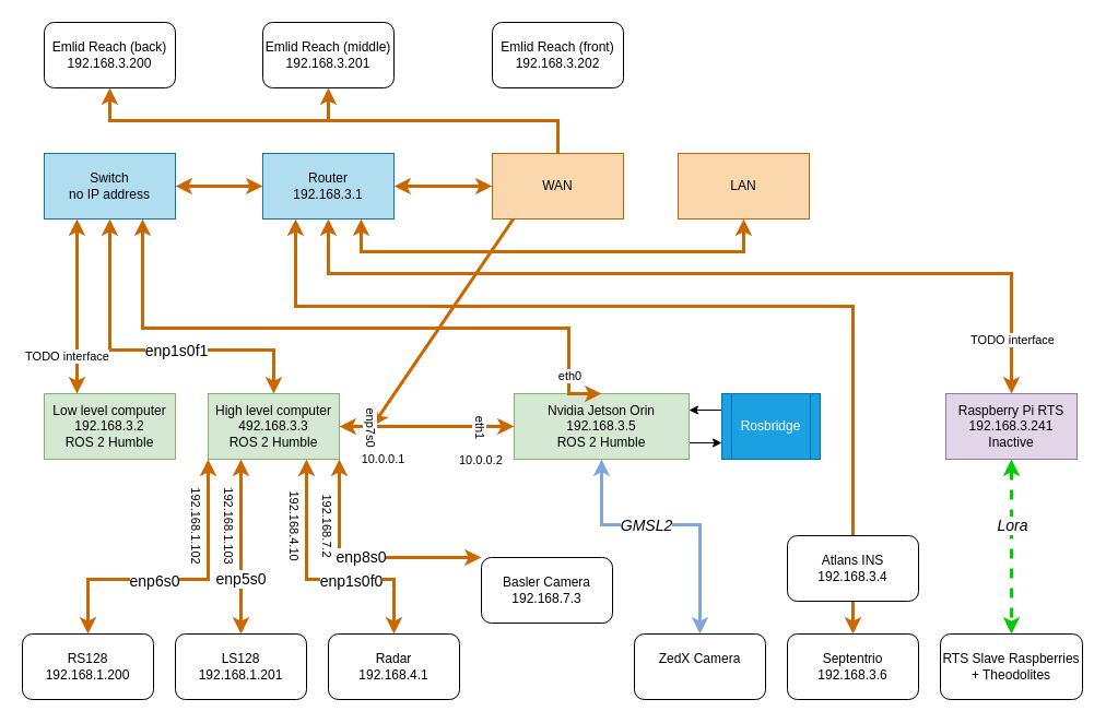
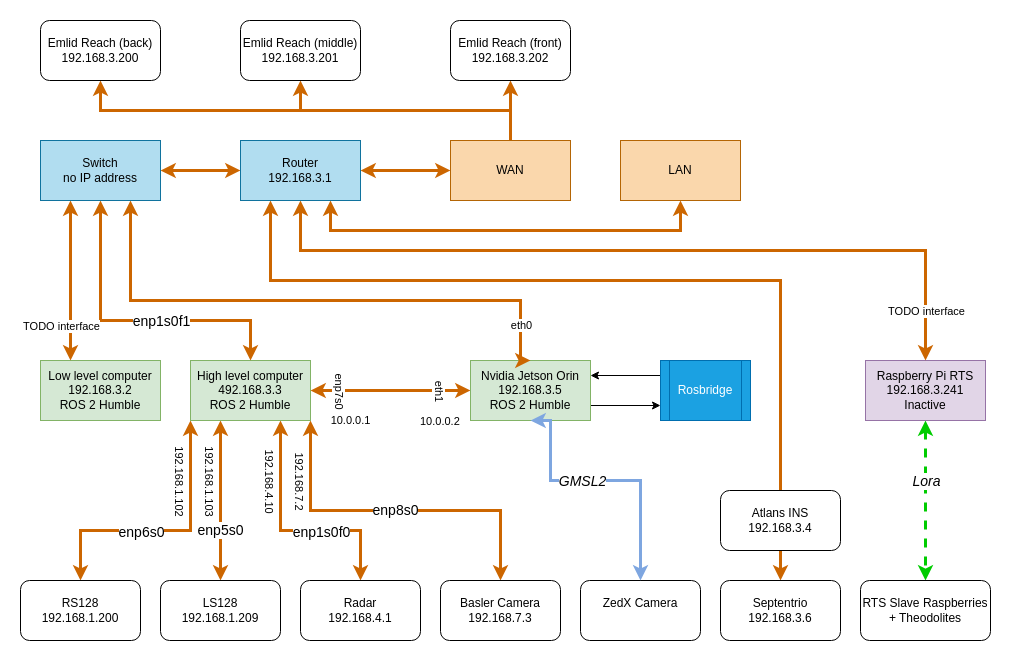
  <mxCell id="0" />
  <mxCell id="1" parent="0" />
  <mxCell id="2" style="edgeStyle=orthogonalEdgeStyle;rounded=0;orthogonalLoop=1;jettySize=auto;html=1;exitX=0;exitY=1;exitDx=0;exitDy=0;entryX=0.5;entryY=0;entryDx=0;entryDy=0;strokeColor=#CC6600;strokeWidth=3;startArrow=classic;startFill=1;" parent="1" source="11" target="14" edge="1"><mxGeometry relative="1" as="geometry"><Array as="points"><mxPoint x="190" y="530" /><mxPoint x="80" y="530" /></Array></mxGeometry></mxCell>
  <mxCell id="3" value="enp6s0" style="edgeLabel;html=1;align=center;verticalAlign=middle;resizable=0;points=[];fontSize=14;" parent="2" vertex="1" connectable="0"><mxGeometry x="-0.037" y="1" relative="1" as="geometry"><mxPoint x="-30" as="offset" /></mxGeometry></mxCell>
  <mxCell id="4" value="192.168.1.102" style="edgeLabel;html=1;align=center;verticalAlign=middle;resizable=0;points=[];rotation=90;" parent="2" vertex="1" connectable="0"><mxGeometry x="-0.696" y="-1" relative="1" as="geometry"><mxPoint x="-9" y="19" as="offset" /></mxGeometry></mxCell>
  <mxCell id="5" value="enp5s0" style="edgeStyle=orthogonalEdgeStyle;rounded=0;orthogonalLoop=1;jettySize=auto;html=1;entryX=0.5;entryY=0;entryDx=0;entryDy=0;strokeColor=#CC6600;strokeWidth=3;startArrow=classic;startFill=1;fontSize=14;" parent="1" source="11" target="15" edge="1"><mxGeometry x="0.375" relative="1" as="geometry"><Array as="points"><mxPoint x="220" y="460" /><mxPoint x="220" y="460" /></Array><mxPoint as="offset" /></mxGeometry></mxCell>
  <mxCell id="6" value="192.168.1.103" style="edgeLabel;html=1;align=center;verticalAlign=middle;resizable=0;points=[];rotation=90;" parent="5" vertex="1" connectable="0"><mxGeometry x="-0.475" y="3" relative="1" as="geometry"><mxPoint x="-13" y="18" as="offset" /></mxGeometry></mxCell>
  <mxCell id="7" style="edgeStyle=orthogonalEdgeStyle;rounded=0;orthogonalLoop=1;jettySize=auto;html=1;entryX=0.5;entryY=0;entryDx=0;entryDy=0;strokeColor=#CC6600;strokeWidth=3;exitX=0.75;exitY=1;exitDx=0;exitDy=0;startArrow=classic;startFill=1;" parent="1" source="11" target="16" edge="1"><mxGeometry relative="1" as="geometry"><Array as="points"><mxPoint x="280" y="530" /><mxPoint x="360" y="530" /></Array></mxGeometry></mxCell>
  <mxCell id="8" value="enp1s0f0" style="edgeLabel;html=1;align=center;verticalAlign=middle;resizable=0;points=[];fontSize=14;" parent="7" vertex="1" connectable="0"><mxGeometry x="-0.05" y="-1" relative="1" as="geometry"><mxPoint x="36" as="offset" /></mxGeometry></mxCell>
  <mxCell id="9" value="&lt;font style=&quot;font-size: 14px;&quot;&gt;enp8s0&lt;/font&gt;" style="edgeStyle=orthogonalEdgeStyle;rounded=0;orthogonalLoop=1;jettySize=auto;html=1;exitX=1;exitY=1;exitDx=0;exitDy=0;strokeColor=#CC6600;strokeWidth=3;startArrow=classic;startFill=1;" parent="1" source="11" target="17" edge="1"><mxGeometry relative="1" as="geometry"><Array as="points"><mxPoint x="310" y="510" /><mxPoint x="500" y="510" /></Array><mxPoint as="offset" /></mxGeometry></mxCell>
  <mxCell id="10" value="10.0.0.1" style="edgeStyle=orthogonalEdgeStyle;rounded=0;orthogonalLoop=1;jettySize=auto;html=1;startArrow=classic;startFill=1;strokeWidth=3;strokeColor=#CC6600;" parent="1" source="11" target="13" edge="1"><mxGeometry x="-0.5" y="-30" relative="1" as="geometry"><mxPoint as="offset" /></mxGeometry></mxCell>
  <mxCell id="11" value="&lt;div&gt;High level computer&lt;/div&gt;&lt;div&gt;492.168.3.3&lt;/div&gt;&lt;div&gt;ROS 2 Humble&lt;br&gt;&lt;/div&gt;" style="rounded=0;whiteSpace=wrap;html=1;fillColor=#d5e8d4;strokeColor=#82b366;" parent="1" vertex="1"><mxGeometry x="190" y="360" width="120" height="60" as="geometry" /></mxCell>
  <mxCell id="12" style="edgeStyle=orthogonalEdgeStyle;rounded=0;orthogonalLoop=1;jettySize=auto;html=1;exitX=1;exitY=0.75;exitDx=0;exitDy=0;entryX=0;entryY=0.75;entryDx=0;entryDy=0;" parent="1" source="13" target="38" edge="1"><mxGeometry relative="1" as="geometry" /></mxCell>
- <mxCell id="13" value="&lt;div&gt;Nvidia Jetson Orin&lt;br&gt;&lt;/div&gt;&lt;div&gt;192.168.3.5&lt;/div&gt;&lt;div&gt;ROS 2 Humble&lt;br&gt;&lt;/div&gt;" style="rounded=0;whiteSpace=wrap;html=1;fillColor=#d5e8d4;strokeColor=#82b366;" parent="1" vertex="1"><mxGeometry x="470" y="360" width="160" height="60" as="geometry" /></mxCell>
+ <mxCell id="13" value="&lt;div&gt;Nvidia Jetson Orin&lt;br&gt;&lt;/div&gt;&lt;div&gt;192.168.3.5&lt;/div&gt;&lt;div&gt;ROS 2 Humble&lt;br&gt;&lt;/div&gt;" style="rounded=0;whiteSpace=wrap;html=1;fillColor=#d5e8d4;strokeColor=#82b366;" parent="1" vertex="1"><mxGeometry x="470" y="360" width="120" height="60" as="geometry" /></mxCell>
  <mxCell id="14" value="&lt;div&gt;RS128&lt;/div&gt;&lt;div&gt;192.168.1.200&lt;br&gt;&lt;/div&gt;" style="rounded=1;whiteSpace=wrap;html=1;" parent="1" vertex="1"><mxGeometry x="20" y="580" width="120" height="60" as="geometry" /></mxCell>
- <mxCell id="15" value="&lt;div&gt;LS128&lt;br&gt;192.168.1.201&lt;/div&gt;" style="rounded=1;whiteSpace=wrap;html=1;" parent="1" vertex="1"><mxGeometry x="160" y="580" width="120" height="60" as="geometry" /></mxCell>
+ <mxCell id="15" value="&lt;div&gt;LS128&lt;br&gt;192.168.1.209&lt;/div&gt;" style="rounded=1;whiteSpace=wrap;html=1;" parent="1" vertex="1"><mxGeometry x="160" y="580" width="120" height="60" as="geometry" /></mxCell>
  <mxCell id="16" value="&lt;div&gt;Radar&lt;/div&gt;&lt;div&gt;192.168.4.1&lt;br&gt;&lt;/div&gt;" style="rounded=1;whiteSpace=wrap;html=1;" parent="1" vertex="1"><mxGeometry x="300" y="580" width="120" height="60" as="geometry" /></mxCell>
- <mxCell id="17" value="&lt;div&gt;Basler Camera&lt;br&gt;&lt;/div&gt;&lt;div&gt;192.168.7.3&lt;br&gt;&lt;/div&gt;" style="rounded=1;whiteSpace=wrap;html=1;" parent="1" vertex="1"><mxGeometry x="440" y="510" width="120" height="60" as="geometry" /></mxCell>
+ <mxCell id="17" value="&lt;div&gt;Basler Camera&lt;br&gt;&lt;/div&gt;&lt;div&gt;192.168.7.3&lt;br&gt;&lt;/div&gt;" style="rounded=1;whiteSpace=wrap;html=1;" parent="1" vertex="1"><mxGeometry x="440" y="580" width="120" height="60" as="geometry" /></mxCell>
  <mxCell id="18" style="edgeStyle=orthogonalEdgeStyle;rounded=0;orthogonalLoop=1;jettySize=auto;html=1;exitX=0.5;exitY=1;exitDx=0;exitDy=0;entryX=0.5;entryY=0;entryDx=0;entryDy=0;fontSize=14;strokeColor=#00CC00;strokeWidth=3;dashed=1;startArrow=classic;startFill=1;" parent="1" source="20" target="39" edge="1"><mxGeometry relative="1" as="geometry" /></mxCell>
  <mxCell id="19" value="&lt;font style=&quot;font-size: 14px;&quot;&gt;Lora&lt;/font&gt;" style="edgeLabel;html=1;align=center;verticalAlign=middle;resizable=0;points=[];fontStyle=2" parent="18" vertex="1" connectable="0"><mxGeometry x="-0.15" relative="1" as="geometry"><mxPoint y="-8" as="offset" /></mxGeometry></mxCell>
  <mxCell id="20" value="&lt;div&gt;Raspberry Pi RTS&lt;br&gt;&lt;/div&gt;&lt;div&gt;192.168.3.241&lt;/div&gt;&lt;div&gt;Inactive&lt;br&gt;&lt;/div&gt;" style="rounded=0;whiteSpace=wrap;html=1;fillColor=#e1d5e7;strokeColor=#9673a6;" parent="1" vertex="1"><mxGeometry x="865" y="360" width="120" height="60" as="geometry" /></mxCell>
  <mxCell id="21" value="&lt;div&gt;Low level computer&lt;br&gt;&lt;/div&gt;&lt;div&gt;192.168.3.2&lt;/div&gt;&lt;div&gt;ROS 2 Humble&lt;br&gt;&lt;/div&gt;" style="rounded=0;whiteSpace=wrap;html=1;fillColor=#d5e8d4;strokeColor=#82b366;" parent="1" vertex="1"><mxGeometry x="40" y="360" width="120" height="60" as="geometry" /></mxCell>
  <mxCell id="22" value="&lt;div&gt;ZedX Camera&lt;/div&gt;&lt;div&gt;&lt;br&gt;&lt;/div&gt;" style="rounded=1;whiteSpace=wrap;html=1;" parent="1" vertex="1"><mxGeometry x="580" y="580" width="120" height="60" as="geometry" /></mxCell>
  <mxCell id="23" style="edgeStyle=orthogonalEdgeStyle;rounded=0;orthogonalLoop=1;jettySize=auto;html=1;entryX=0.5;entryY=0;entryDx=0;entryDy=0;strokeWidth=3;strokeColor=#7EA6E0;startArrow=classic;startFill=1;exitX=0.5;exitY=1;exitDx=0;exitDy=0;" parent="1" source="13" target="22" edge="1"><mxGeometry relative="1" as="geometry"><mxPoint x="530" y="420" as="sourcePoint" /><mxPoint x="652" y="575" as="targetPoint" /><Array as="points"><mxPoint x="550" y="480" /><mxPoint x="640" y="480" /></Array></mxGeometry></mxCell>
  <mxCell id="24" value="&lt;font style=&quot;font-size: 14px;&quot;&gt;GMSL2&lt;/font&gt;" style="edgeLabel;html=1;align=center;verticalAlign=middle;resizable=0;points=[];fontStyle=2" parent="23" vertex="1" connectable="0"><mxGeometry x="0.141" y="3" relative="1" as="geometry"><mxPoint x="-43" y="3" as="offset" /></mxGeometry></mxCell>
  <mxCell id="25" style="edgeStyle=orthogonalEdgeStyle;rounded=0;orthogonalLoop=1;jettySize=auto;html=1;exitX=0.25;exitY=1;exitDx=0;exitDy=0;strokeWidth=3;strokeColor=#CC6600;startArrow=classic;startFill=1;entryX=0.5;entryY=0;entryDx=0;entryDy=0;" parent="1" source="30" target="45" edge="1"><mxGeometry relative="1" as="geometry"><mxPoint x="390" y="190" as="sourcePoint" /><Array as="points"><mxPoint x="270" y="280" /><mxPoint x="780" y="280" /></Array><mxPoint x="760" y="290" as="targetPoint" /></mxGeometry></mxCell>
  <mxCell id="26" style="edgeStyle=orthogonalEdgeStyle;rounded=0;orthogonalLoop=1;jettySize=auto;html=1;exitX=0.5;exitY=1;exitDx=0;exitDy=0;strokeWidth=3;strokeColor=#CC6600;startArrow=classic;startFill=1;entryX=0.5;entryY=0;entryDx=0;entryDy=0;" parent="1" source="30" target="20" edge="1"><mxGeometry relative="1" as="geometry"><mxPoint x="930" y="290" as="targetPoint" /><Array as="points"><mxPoint x="300" y="250" /><mxPoint x="925" y="250" /></Array></mxGeometry></mxCell>
  <mxCell id="27" style="edgeStyle=orthogonalEdgeStyle;rounded=0;orthogonalLoop=1;jettySize=auto;html=1;exitX=0;exitY=0.5;exitDx=0;exitDy=0;startArrow=classic;startFill=1;strokeWidth=3;strokeColor=#CC6600;" parent="1" source="30" target="36" edge="1"><mxGeometry relative="1" as="geometry" /></mxCell>
  <mxCell id="28" style="edgeStyle=orthogonalEdgeStyle;rounded=0;orthogonalLoop=1;jettySize=auto;html=1;exitX=1;exitY=0.5;exitDx=0;exitDy=0;strokeWidth=3;strokeColor=#CC6600;startArrow=classic;startFill=1;" parent="1" source="30" edge="1"><mxGeometry relative="1" as="geometry"><mxPoint x="450" y="170" as="targetPoint" /><Array as="points"><mxPoint x="450" y="170" /><mxPoint x="450" y="170" /></Array></mxGeometry></mxCell>
  <mxCell id="29" style="edgeStyle=orthogonalEdgeStyle;rounded=0;orthogonalLoop=1;jettySize=auto;html=1;exitX=0.75;exitY=1;exitDx=0;exitDy=0;entryX=0.5;entryY=1;entryDx=0;entryDy=0;startArrow=classic;startFill=1;strokeWidth=3;strokeColor=#CC6600;" parent="1" source="30" target="40" edge="1"><mxGeometry relative="1" as="geometry"><Array as="points"><mxPoint x="330" y="230" /><mxPoint x="680" y="230" /></Array></mxGeometry></mxCell>
  <mxCell id="30" value="&lt;div&gt;Router&lt;br&gt;&lt;/div&gt;&lt;div&gt;192.168.3.1&lt;br&gt;&lt;/div&gt;" style="rounded=0;whiteSpace=wrap;html=1;fillColor=#b1ddf0;strokeColor=#10739e;" parent="1" vertex="1"><mxGeometry x="240" width="120" height="60" as="geometry" y="140" /></mxCell>
  <mxCell id="31" style="edgeStyle=orthogonalEdgeStyle;rounded=0;orthogonalLoop=1;jettySize=auto;html=1;exitX=0.25;exitY=1;exitDx=0;exitDy=0;entryX=0.25;entryY=0;entryDx=0;entryDy=0;strokeWidth=3;strokeColor=#CC6600;startArrow=classic;startFill=1;" parent="1" source="36" target="21" edge="1"><mxGeometry relative="1" as="geometry"><Array as="points"><mxPoint x="70" y="260" /><mxPoint x="70" y="260" /></Array></mxGeometry></mxCell>
  <mxCell id="32" style="edgeStyle=orthogonalEdgeStyle;rounded=0;orthogonalLoop=1;jettySize=auto;html=1;exitX=0.5;exitY=1;exitDx=0;exitDy=0;strokeWidth=3;strokeColor=#CC6600;startArrow=classic;startFill=1;entryX=0.5;entryY=0;entryDx=0;entryDy=0;" parent="1" source="36" target="11" edge="1"><mxGeometry relative="1" as="geometry"><Array as="points"><mxPoint x="100" y="320" /><mxPoint x="250" y="320" /></Array></mxGeometry></mxCell>
  <mxCell id="33" value="enp1s0f1" style="edgeLabel;html=1;align=center;verticalAlign=middle;resizable=0;points=[];fontSize=14;" parent="32" vertex="1" connectable="0"><mxGeometry x="-0.118" y="-4" relative="1" as="geometry"><mxPoint x="43" y="-4" as="offset" /></mxGeometry></mxCell>
  <mxCell id="34" style="edgeStyle=orthogonalEdgeStyle;rounded=0;orthogonalLoop=1;jettySize=auto;html=1;exitX=0.75;exitY=1;exitDx=0;exitDy=0;startArrow=classic;startFill=1;strokeWidth=3;strokeColor=#CC6600;entryX=0.5;entryY=0;entryDx=0;entryDy=0;" parent="1" source="36" target="13" edge="1"><mxGeometry relative="1" as="geometry"><Array as="points"><mxPoint x="130" y="300" /><mxPoint x="520" y="300" /></Array></mxGeometry></mxCell>
  <mxCell id="35" value="eth0" style="edgeLabel;html=1;align=center;verticalAlign=middle;resizable=0;points=[];" parent="34" vertex="1" connectable="0"><mxGeometry x="0.837" relative="1" as="geometry"><mxPoint as="offset" /></mxGeometry></mxCell>
  <mxCell id="36" value="&lt;div&gt;Switch&lt;br&gt;&lt;/div&gt;&lt;div&gt;no IP address&lt;br&gt;&lt;/div&gt;" style="rounded=0;whiteSpace=wrap;html=1;fillColor=#b1ddf0;strokeColor=#10739e;" parent="1" vertex="1"><mxGeometry x="40" width="120" height="60" as="geometry" y="140" /></mxCell>
  <mxCell id="37" style="edgeStyle=orthogonalEdgeStyle;rounded=0;orthogonalLoop=1;jettySize=auto;html=1;exitX=0;exitY=0.25;exitDx=0;exitDy=0;entryX=1;entryY=0.25;entryDx=0;entryDy=0;" parent="1" source="38" target="13" edge="1"><mxGeometry relative="1" as="geometry" /></mxCell>
  <mxCell id="38" value="Rosbridge" style="shape=process;whiteSpace=wrap;html=1;backgroundOutline=1;fillColor=#1ba1e2;strokeColor=#006EAF;fontColor=#ffffff;" parent="1" vertex="1"><mxGeometry x="660" y="360" width="90" height="60" as="geometry" /></mxCell>
  <mxCell id="39" value="&lt;div&gt;RTS Slave Raspberries&lt;/div&gt;&lt;div&gt;+ Theodolites&lt;br&gt;&lt;/div&gt;" style="rounded=1;whiteSpace=wrap;html=1;" parent="1" vertex="1"><mxGeometry x="860" y="580" width="130" height="60" as="geometry" /></mxCell>
  <mxCell id="40" value="LAN" style="rounded=0;whiteSpace=wrap;html=1;fillColor=#fad7ac;strokeColor=#b46504;" parent="1" vertex="1"><mxGeometry x="620" width="120" height="60" as="geometry" y="140" /></mxCell>
- <mxCell id="41" style="edgeStyle=orthogonalEdgeStyle;rounded=0;orthogonalLoop=1;jettySize=auto;html=1;exitX=0.5;exitY=0;exitDx=0;exitDy=0;strokeWidth=3;strokeColor=#CC6600;" parent="1" source="44" target="47" edge="1"><mxGeometry relative="1" as="geometry" /></mxCell>
+ <mxCell id="41" style="edgeStyle=orthogonalEdgeStyle;rounded=0;orthogonalLoop=1;jettySize=auto;html=1;exitX=0.5;exitY=0;exitDx=0;exitDy=0;entryX=0.5;entryY=1;entryDx=0;entryDy=0;strokeWidth=3;strokeColor=#CC6600;" parent="1" source="44" target="56" edge="1"><mxGeometry relative="1" as="geometry" /></mxCell>
  <mxCell id="42" style="edgeStyle=orthogonalEdgeStyle;rounded=0;orthogonalLoop=1;jettySize=auto;html=1;exitX=0.5;exitY=0;exitDx=0;exitDy=0;entryX=0.5;entryY=1;entryDx=0;entryDy=0;strokeWidth=3;strokeColor=#CC6600;" parent="1" source="44" target="55" edge="1"><mxGeometry relative="1" as="geometry" /></mxCell>
  <mxCell id="43" style="edgeStyle=orthogonalEdgeStyle;rounded=0;orthogonalLoop=1;jettySize=auto;html=1;exitX=0.5;exitY=0;exitDx=0;exitDy=0;entryX=0.5;entryY=1;entryDx=0;entryDy=0;strokeWidth=3;strokeColor=#CC6600;" parent="1" source="44" target="54" edge="1"><mxGeometry relative="1" as="geometry" /></mxCell>
  <mxCell id="44" value="WAN" style="rounded=0;whiteSpace=wrap;html=1;fillColor=#fad7ac;strokeColor=#b46504;" parent="1" vertex="1"><mxGeometry x="450" width="120" height="60" as="geometry" y="140" /></mxCell>
  <mxCell id="45" value="&lt;div&gt;Septentrio&lt;br&gt;&lt;/div&gt;&lt;div&gt;192.168.3.6&lt;br&gt;&lt;/div&gt;" style="rounded=1;whiteSpace=wrap;html=1;" parent="1" vertex="1"><mxGeometry x="720" y="580" width="120" height="60" as="geometry" /></mxCell>
  <mxCell id="46" value="TODO interface" style="edgeLabel;html=1;align=center;verticalAlign=middle;resizable=0;points=[];" parent="1" vertex="1" connectable="0"><mxGeometry x="60" y="325" as="geometry" /></mxCell>
  <mxCell id="47" value="enp7s0" style="edgeLabel;html=1;align=center;verticalAlign=middle;resizable=0;points=[];rotation=90;" parent="1" vertex="1" connectable="0"><mxGeometry x="340" y="390" as="geometry" /></mxCell>
  <mxCell id="48" value="eth1" style="edgeLabel;html=1;align=center;verticalAlign=middle;resizable=0;points=[];rotation=90;" parent="1" vertex="1" connectable="0"><mxGeometry x="440" y="390" as="geometry" /></mxCell>
  <mxCell id="49" value="TODO interface" style="edgeLabel;html=1;align=center;verticalAlign=middle;resizable=0;points=[];rotation=0;" parent="1" vertex="1" connectable="0"><mxGeometry x="925" y="310" as="geometry" /></mxCell>
  <mxCell id="50" value="192.168.4.10" style="edgeLabel;html=1;align=center;verticalAlign=middle;resizable=0;points=[];rotation=90;" parent="1" vertex="1" connectable="0"><mxGeometry x="270" y="480" as="geometry" /></mxCell>
  <mxCell id="51" value="192.168.7.2" style="edgeLabel;html=1;align=center;verticalAlign=middle;resizable=0;points=[];rotation=90;" parent="1" vertex="1" connectable="0"><mxGeometry x="300" y="480" as="geometry" /></mxCell>
  <mxCell id="52" value="&lt;font style=&quot;font-size: 11px;&quot;&gt;10.0.0.2&lt;/font&gt;" style="text;whiteSpace=wrap;html=1;" parent="1" vertex="1"><mxGeometry x="417.5" y="407" width="45" height="30" as="geometry" /></mxCell>
  <mxCell id="53" value="&lt;div&gt;Atlans INS&lt;br&gt;&lt;/div&gt;&lt;div&gt;192.168.3.4&lt;br&gt;&lt;/div&gt;" style="rounded=1;whiteSpace=wrap;html=1;" parent="1" vertex="1"><mxGeometry x="720" y="490" width="120" height="60" as="geometry" /></mxCell>
  <mxCell id="54" value="&lt;div&gt;Emlid Reach (back)&lt;br&gt;&lt;/div&gt;&lt;div&gt;192.168.3.200&lt;br&gt;&lt;/div&gt;" style="rounded=1;whiteSpace=wrap;html=1;" parent="1" vertex="1"><mxGeometry x="40" y="20" width="120" height="60" as="geometry" /></mxCell>
  <mxCell id="55" value="&lt;div&gt;Emlid Reach (middle)&lt;br&gt;&lt;/div&gt;&lt;div&gt;192.168.3.201&lt;br&gt;&lt;/div&gt;" style="rounded=1;whiteSpace=wrap;html=1;" parent="1" vertex="1"><mxGeometry x="240" y="20" width="120" height="60" as="geometry" /></mxCell>
  <mxCell id="56" value="&lt;div&gt;Emlid Reach (front)&lt;br&gt;&lt;/div&gt;&lt;div&gt;192.168.3.202&lt;br&gt;&lt;/div&gt;" style="rounded=1;whiteSpace=wrap;html=1;" parent="1" vertex="1"><mxGeometry x="450" y="20" width="120" height="60" as="geometry" /></mxCell>
